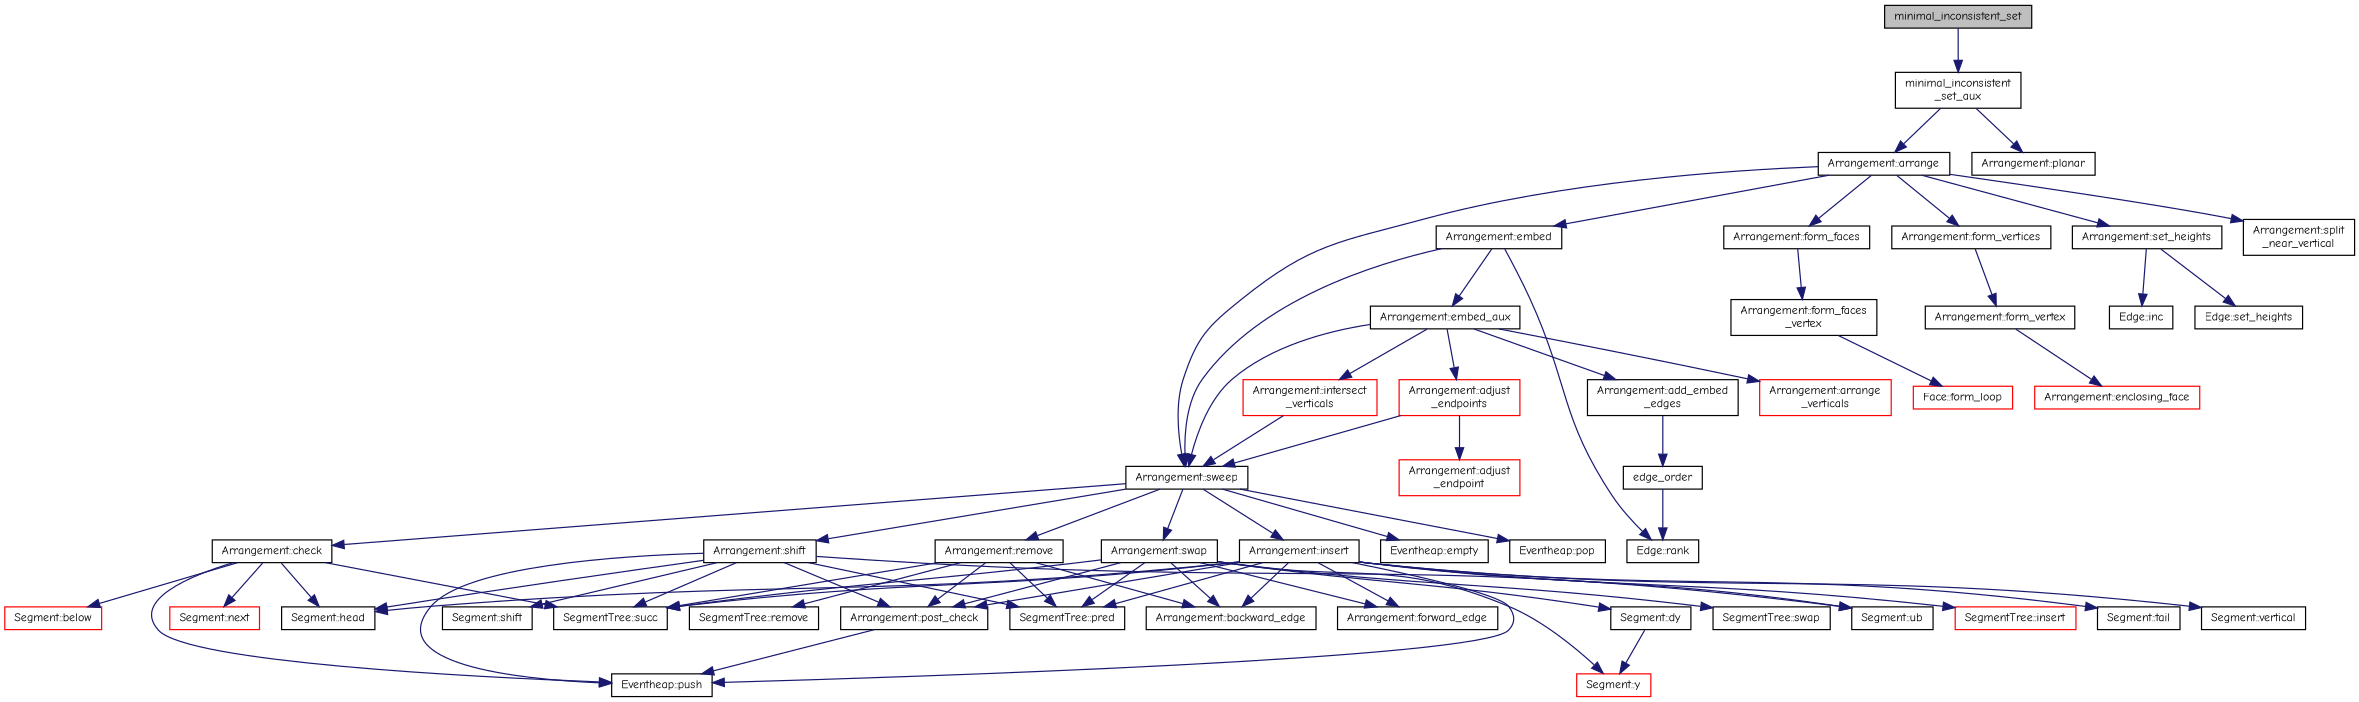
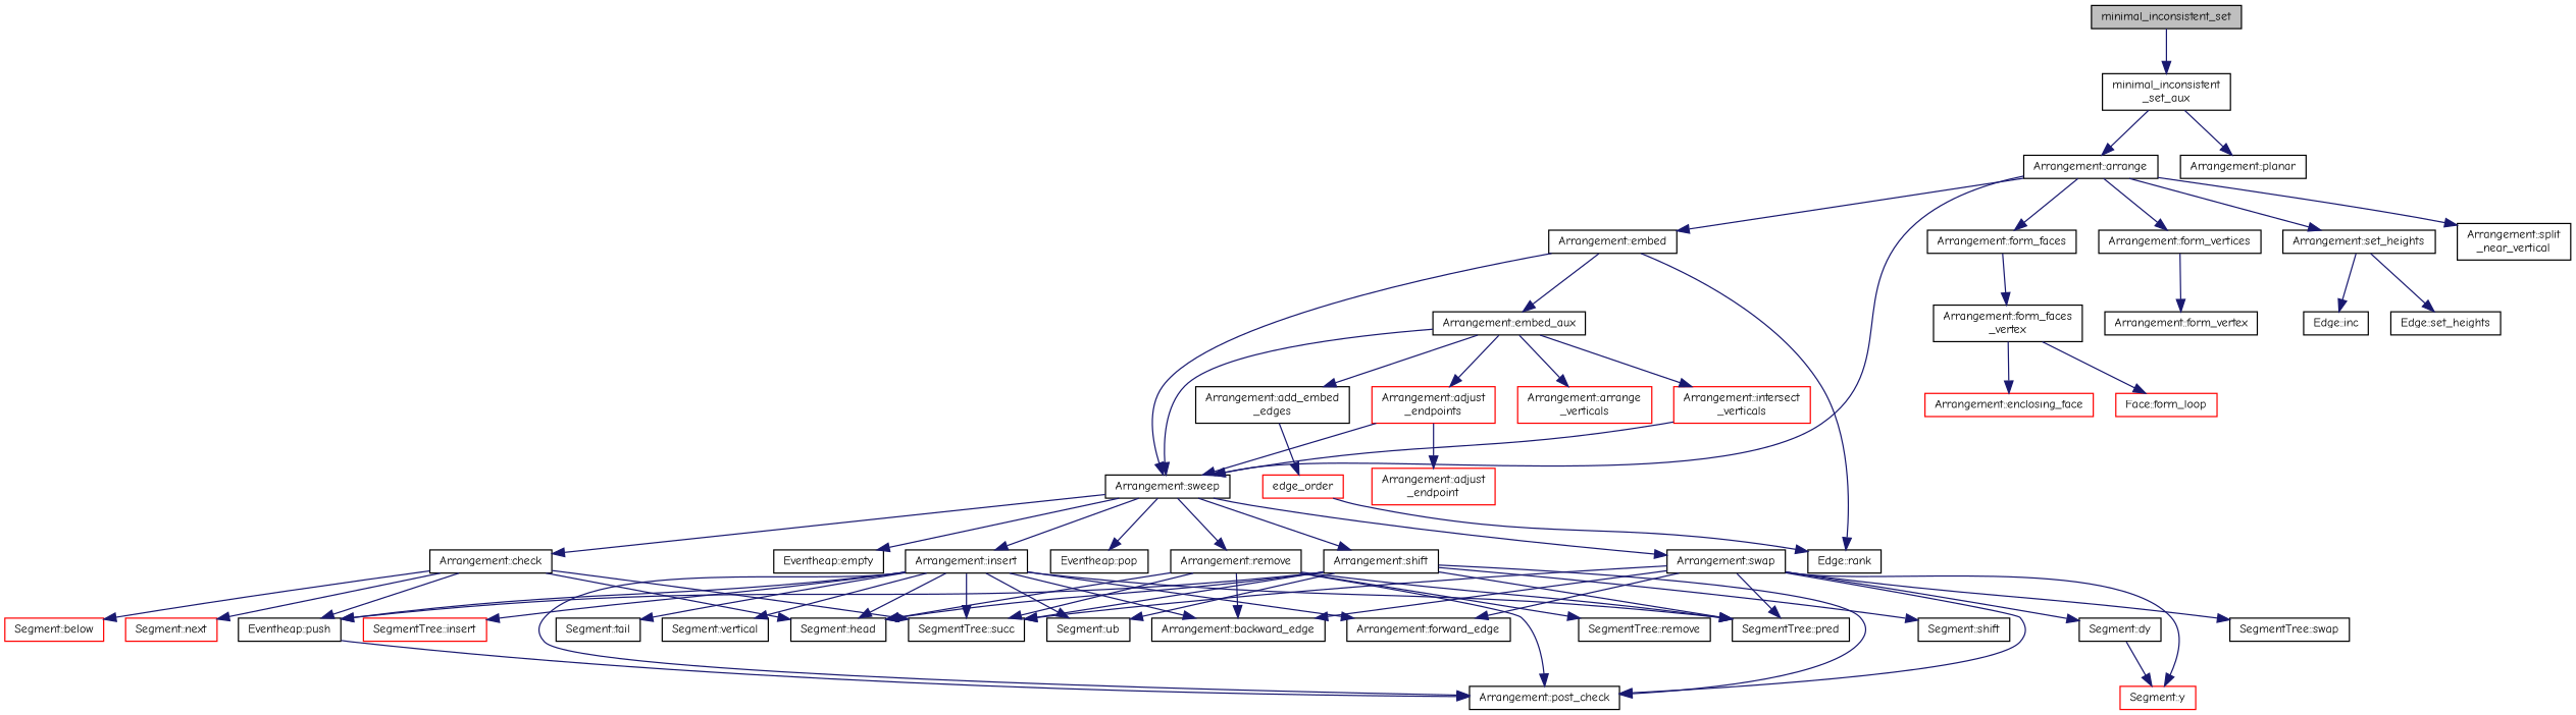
  digraph {
    fontname="Comic Neue"
    rankdir=TB
    node [color=black fillcolor=white fontname="Comic Neue" fontsize=10 shape=record style=filled]
    edge [color=midnightblue fontname="Comic Neue" fontsize=10 labelfontname=Helvetica labelfontsize=10 style=solid]
    n1 [fillcolor=grey75 fontcolor=black height=0.2 label=minimal_inconsistent_set width=0.4]
    n2 [height=0.2 label="minimal_inconsistent\l_set_aux" width=0.4]
    n3 [height=0.2 label="Arrangement::arrange" width=0.4]
    n4 [height=0.2 label="Arrangement::planar" width=0.4]
    n5 [height=0.2 label="Arrangement::embed" width=0.4]
    n6 [height=0.2 label="Arrangement::sweep" width=0.4]
    n7 [height=0.2 label="Arrangement::form_faces" width=0.4]
    n8 [height=0.2 label="Arrangement::form_vertices" width=0.4]
    n9 [height=0.2 label="Arrangement::set_heights" width=0.4]
    n10 [height=0.2 label="Arrangement::split\l_near_vertical" width=0.4]
    n11 [height=0.2 label="Arrangement::embed_aux" width=0.4]
    n12 [height=0.2 label="Edge::rank" width=0.4]
    n13 [height=0.2 label="Arrangement::check" width=0.4]
    n14 [height=0.2 label="Eventheap::empty" width=0.4]
    n15 [height=0.2 label="Arrangement::insert" width=0.4]
    n16 [height=0.2 label="Eventheap::pop" width=0.4]
    n17 [height=0.2 label="Arrangement::remove" width=0.4]
    n18 [height=0.2 label="Arrangement::shift" width=0.4]
    n19 [height=0.2 label="Arrangement::swap" width=0.4]
    n20 [height=0.2 label="Arrangement::form_faces\l_vertex" width=0.4]
    n21 [height=0.2 label="Arrangement::form_vertex" width=0.4]
    n22 [height=0.2 label="Edge::inc" width=0.4]
    n23 [height=0.2 label="Edge::set_heights" width=0.4]
    n24 [height=0.2 label="Arrangement::add_embed\l_edges" width=0.4]
    n25 [color=red height=0.2 label="Arrangement::adjust\l_endpoints" width=0.4]
    n26 [color=red height=0.2 label="Arrangement::arrange\l_verticals" width=0.4]
    n27 [color=red height=0.2 label="Arrangement::intersect\l_verticals" width=0.4]
-   n28 [height=0.2 label=edge_order width=0.4]
+   n28 [color=red height=0.2 label=edge_order width=0.4]
    n29 [color=red height=0.2 label="Arrangement::adjust\l_endpoint" width=0.4]
    n30 [color=red height=0.2 label="Segment::below" width=0.4]
    n31 [height=0.2 label="Segment::head" width=0.4]
    n32 [color=red height=0.2 label="Segment::next" width=0.4]
    n33 [height=0.2 label="Eventheap::push" width=0.4]
    n34 [height=0.2 label="SegmentTree::succ" width=0.4]
    n35 [height=0.2 label="Arrangement::backward_edge" width=0.4]
    n36 [height=0.2 label="Arrangement::forward_edge" width=0.4]
    n37 [color=red height=0.2 label="SegmentTree::insert" width=0.4]
    n38 [height=0.2 label="Arrangement::post_check" width=0.4]
    n39 [height=0.2 label="SegmentTree::pred" width=0.4]
    n40 [height=0.2 label="Segment::tail" width=0.4]
    n41 [height=0.2 label="Segment::ub" width=0.4]
    n42 [height=0.2 label="Segment::vertical" width=0.4]
    n43 [height=0.2 label="SegmentTree::remove" width=0.4]
    n44 [height=0.2 label="Segment::shift" width=0.4]
    n45 [height=0.2 label="Segment::dy" width=0.4]
    n46 [color=red height=0.2 label="Segment::y" width=0.4]
    n47 [height=0.2 label="SegmentTree::swap" width=0.4]
    n48 [color=red height=0.2 label="Arrangement::enclosing_face" width=0.4]
    n49 [color=red height=0.2 label="Face::form_loop" width=0.4]
    n1 -> n2
    n2 -> n3
    n2 -> n4
    n3 -> n5
    n3 -> n6
    n3 -> n7
    n3 -> n8
    n3 -> n9
    n3 -> n10
    n5 -> n6
    n5 -> n11
    n5 -> n12
    n6 -> n13
    n6 -> n14
    n6 -> n15
    n6 -> n16
    n6 -> n17
    n6 -> n18
    n6 -> n19
    n7 -> n20
    n8 -> n21
    n9 -> n22
    n9 -> n23
    n11 -> n6
    n11 -> n24
    n11 -> n25
    n11 -> n26
    n11 -> n27
    n13 -> n30
    n13 -> n31
    n13 -> n32
    n13 -> n33
    n13 -> n34
    n15 -> n31
    n15 -> n33
    n15 -> n34
    n15 -> n35
    n15 -> n36
    n15 -> n37
    n15 -> n38
    n15 -> n39
    n15 -> n40
    n15 -> n41
    n15 -> n42
+   n17 -> n31
    n17 -> n34
    n17 -> n35
    n17 -> n38
    n17 -> n39
    n17 -> n43
    n18 -> n31
    n18 -> n33
    n18 -> n34
    n18 -> n38
    n18 -> n39
    n18 -> n41
    n18 -> n44
    n19 -> n34
    n19 -> n35
    n19 -> n36
    n19 -> n38
    n19 -> n39
    n19 -> n45
    n19 -> n46
    n19 -> n47
-   n21 -> n48
+   n20 -> n48
    n20 -> n49
    n24 -> n28
    n25 -> n6
    n25 -> n29
    n27 -> n6
    n28 -> n12
-   n38 -> n33
+   n33 -> n38
    n45 -> n46
  }
